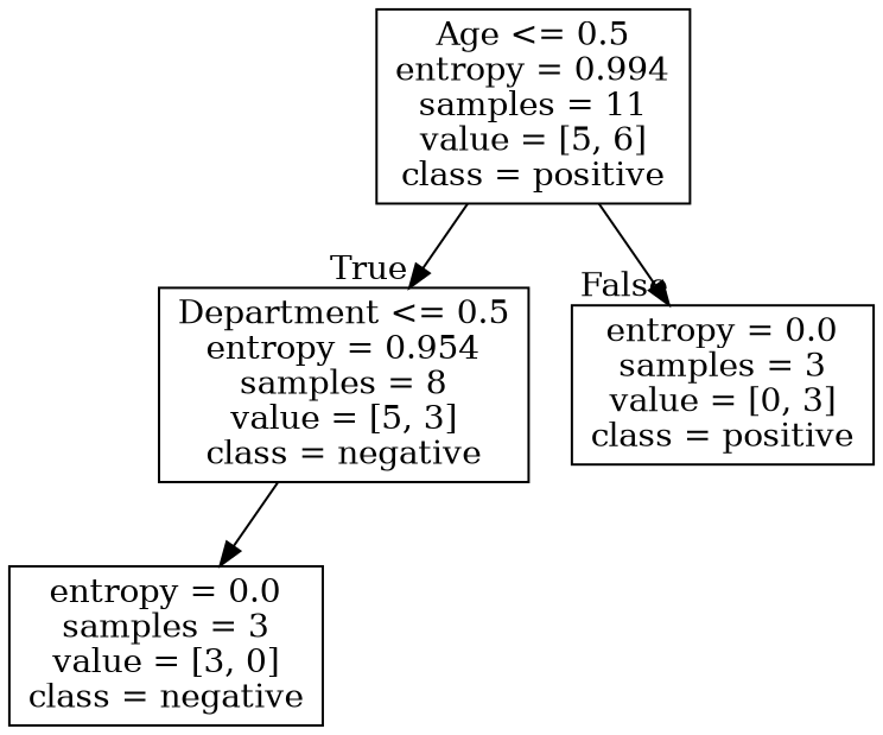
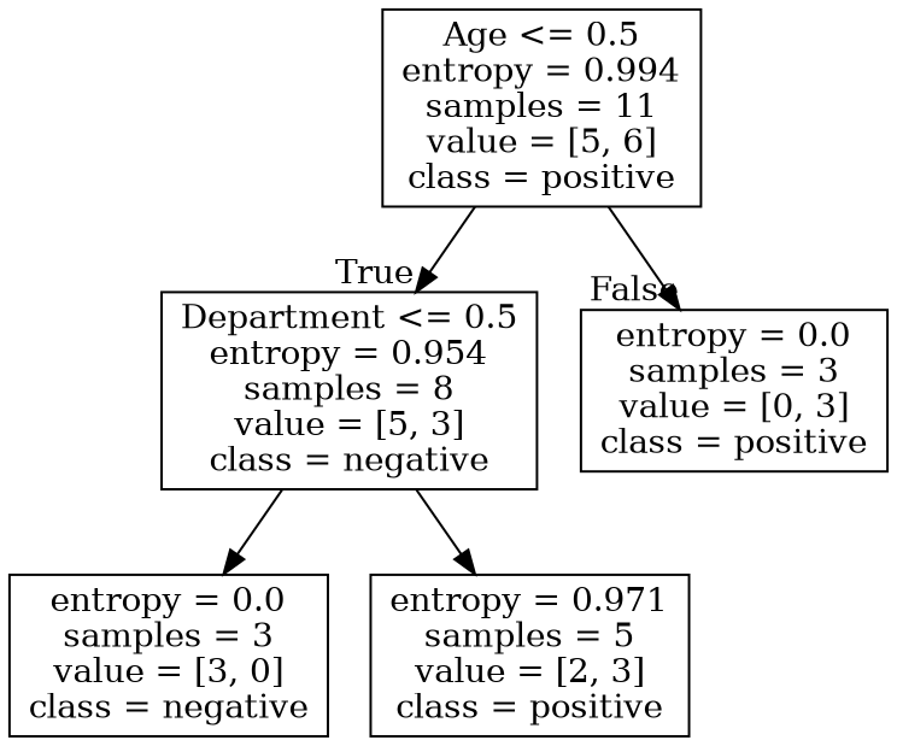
  digraph {
    node [shape=box]
    n1 [label="Age <= 0.5\nentropy = 0.994\nsamples = 11\nvalue = [5, 6]\nclass = positive"]
    n2 [label="Department <= 0.5\nentropy = 0.954\nsamples = 8\nvalue = [5, 3]\nclass = negative"]
    n3 [label="entropy = 0.0\nsamples = 3\nvalue = [0, 3]\nclass = positive"]
    n4 [label="entropy = 0.0\nsamples = 3\nvalue = [3, 0]\nclass = negative"]
+   n5 [label="entropy = 0.971\nsamples = 5\nvalue = [2, 3]\nclass = positive"]
    n1 -> n2 [headlabel=True labelangle=45 labeldistance=2.5]
    n1 -> n3 [headlabel=False labelangle=-45 labeldistance=2.5]
    n2 -> n4
+   n2 -> n5
  }
